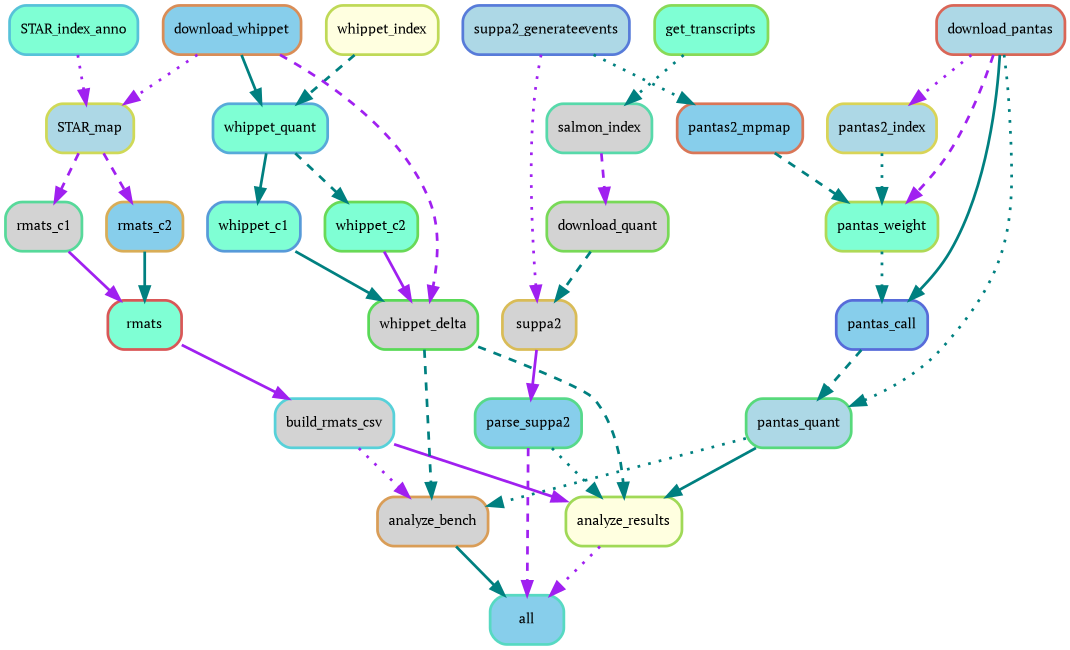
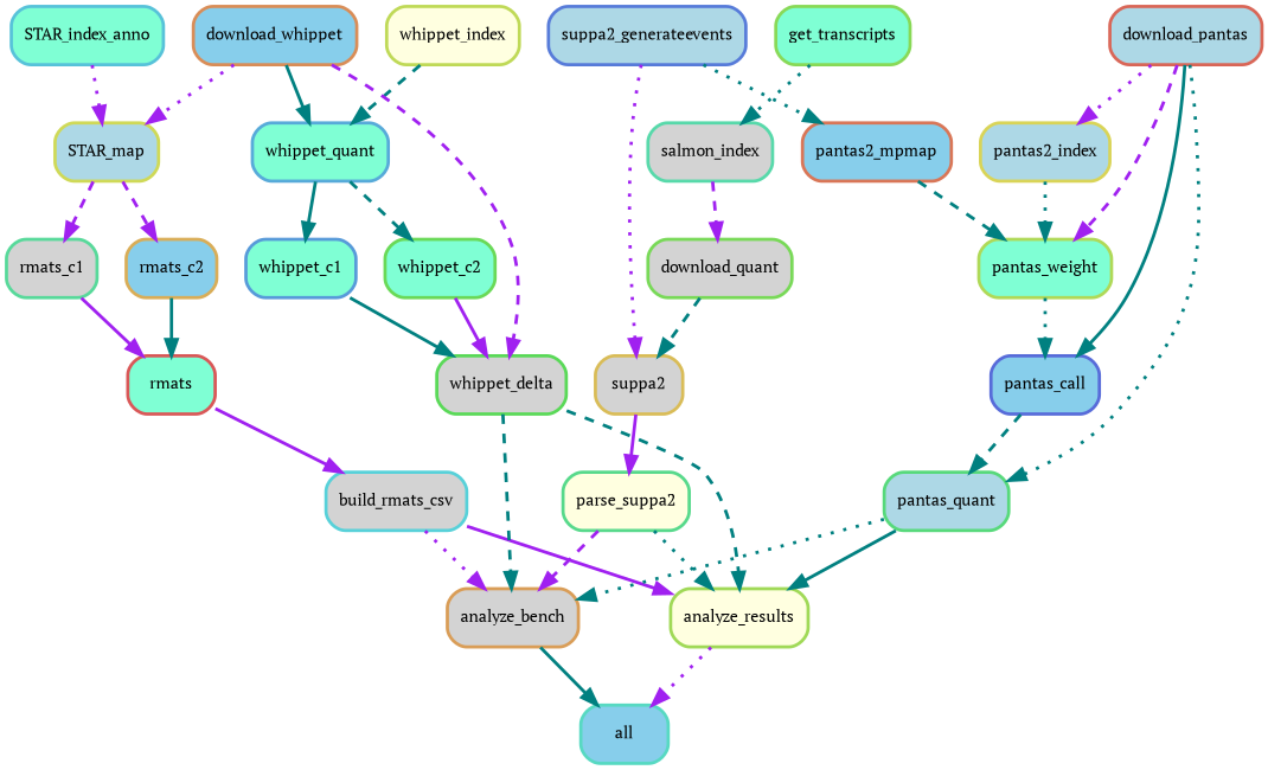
  digraph {
    bgcolor=white
    fontname="PT Serif"
    node [fillcolor=lightgrey fontname="PT Serif" fontsize=10 penwidth=2 shape=box style="rounded,filled"]
    edge [color=teal fontname="PT Serif" penwidth=2 style=dotted]
    n1 [color="0.47 0.6 0.85" fillcolor=skyblue label=all]
    n2 [color="0.09 0.6 0.85" label=analyze_bench]
    n3 [color="0.51 0.6 0.85" label=build_rmats_csv]
    n4 [color="0.24 0.6 0.85" fillcolor=lightyellow label=analyze_results]
    n5 [color="0.00 0.6 0.85" fillcolor=aquamarine label=rmats]
    n6 [color="0.42 0.6 0.85" label=rmats_c1]
    n7 [color="0.18 0.6 0.85" fillcolor=lightblue label=STAR_map]
    n8 [color="0.11 0.6 0.85" fillcolor=skyblue label=rmats_c2]
    n9 [color="0.53 0.6 0.85" fillcolor=aquamarine label=STAR_index_anno]
    n10 [color="0.33 0.6 0.85" label=whippet_delta]
    n11 [color="0.58 0.6 0.85" fillcolor=aquamarine label=whippet_c1]
    n12 [color="0.56 0.6 0.85" fillcolor=aquamarine label=whippet_quant]
    n13 [color="0.31 0.6 0.85" fillcolor=aquamarine label=whippet_c2]
    n14 [color="0.20 0.6 0.85" fillcolor=lightyellow label=whippet_index]
    n15 [color="0.07 0.6 0.85" fillcolor=skyblue label=download_whippet]
-   n16 [color="0.40 0.6 0.85" fillcolor=skyblue label=parse_suppa2]
+   n16 [color="0.40 0.6 0.85" fillcolor=lightyellow label=parse_suppa2]
    n17 [color="0.13 0.6 0.85" label=suppa2]
    n18 [color="0.62 0.6 0.85" fillcolor=lightblue label=suppa2_generateevents]
    n19 [color="0.04 0.6 0.85" fillcolor=skyblue label=pantas2_mpmap]
    n20 [color="0.29 0.6 0.85" label=download_quant]
    n21 [color="0.44 0.6 0.85" label=salmon_index]
    n22 [color="0.27 0.6 0.85" fillcolor=aquamarine label=get_transcripts]
    n23 [color="0.38 0.6 0.85" fillcolor=lightblue label=pantas_quant]
    n24 [color="0.64 0.6 0.85" fillcolor=skyblue label=pantas_call]
    n25 [color="0.22 0.6 0.85" fillcolor=aquamarine label=pantas_weight]
    n26 [color="0.16 0.6 0.85" fillcolor=lightblue label=pantas2_index]
    n27 [color="0.02 0.6 0.85" fillcolor=lightblue label=download_pantas]
    n2 -> n1 [style=bold]
    n3 -> n2 [color=purple]
    n3 -> n4 [color=purple style=bold]
    n4 -> n1 [color=purple]
    n5 -> n3 [color=purple style=bold]
    n6 -> n5 [color=purple style=bold]
    n7 -> n6 [color=purple style=dashed]
    n7 -> n8 [color=purple style=dashed]
    n8 -> n5 [style=bold]
    n9 -> n7 [color=purple]
    n10 -> n2 [style=dashed]
    n10 -> n4 [style=dashed]
    n11 -> n10 [style=bold]
    n12 -> n11 [style=bold]
    n12 -> n13 [style=dashed]
    n13 -> n10 [color=purple style=bold]
    n14 -> n12 [style=dashed]
    n15 -> n7 [color=purple]
    n15 -> n10 [color=purple style=dashed]
    n15 -> n12 [style=bold]
-   n16 -> n1 [color=purple style=dashed]
+   n16 -> n2 [color=purple style=dashed]
    n16 -> n4
    n17 -> n16 [color=purple style=bold]
    n18 -> n17 [color=purple]
    n18 -> n19
    n19 -> n25 [style=dashed]
    n20 -> n17 [style=dashed]
    n21 -> n20 [color=purple style=dashed]
    n22 -> n21
    n23 -> n2
    n23 -> n4 [style=bold]
    n24 -> n23 [style=dashed]
    n25 -> n24
    n26 -> n25
    n27 -> n23
    n27 -> n24 [style=bold]
    n27 -> n25 [color=purple style=dashed]
    n27 -> n26 [color=purple]
  }
